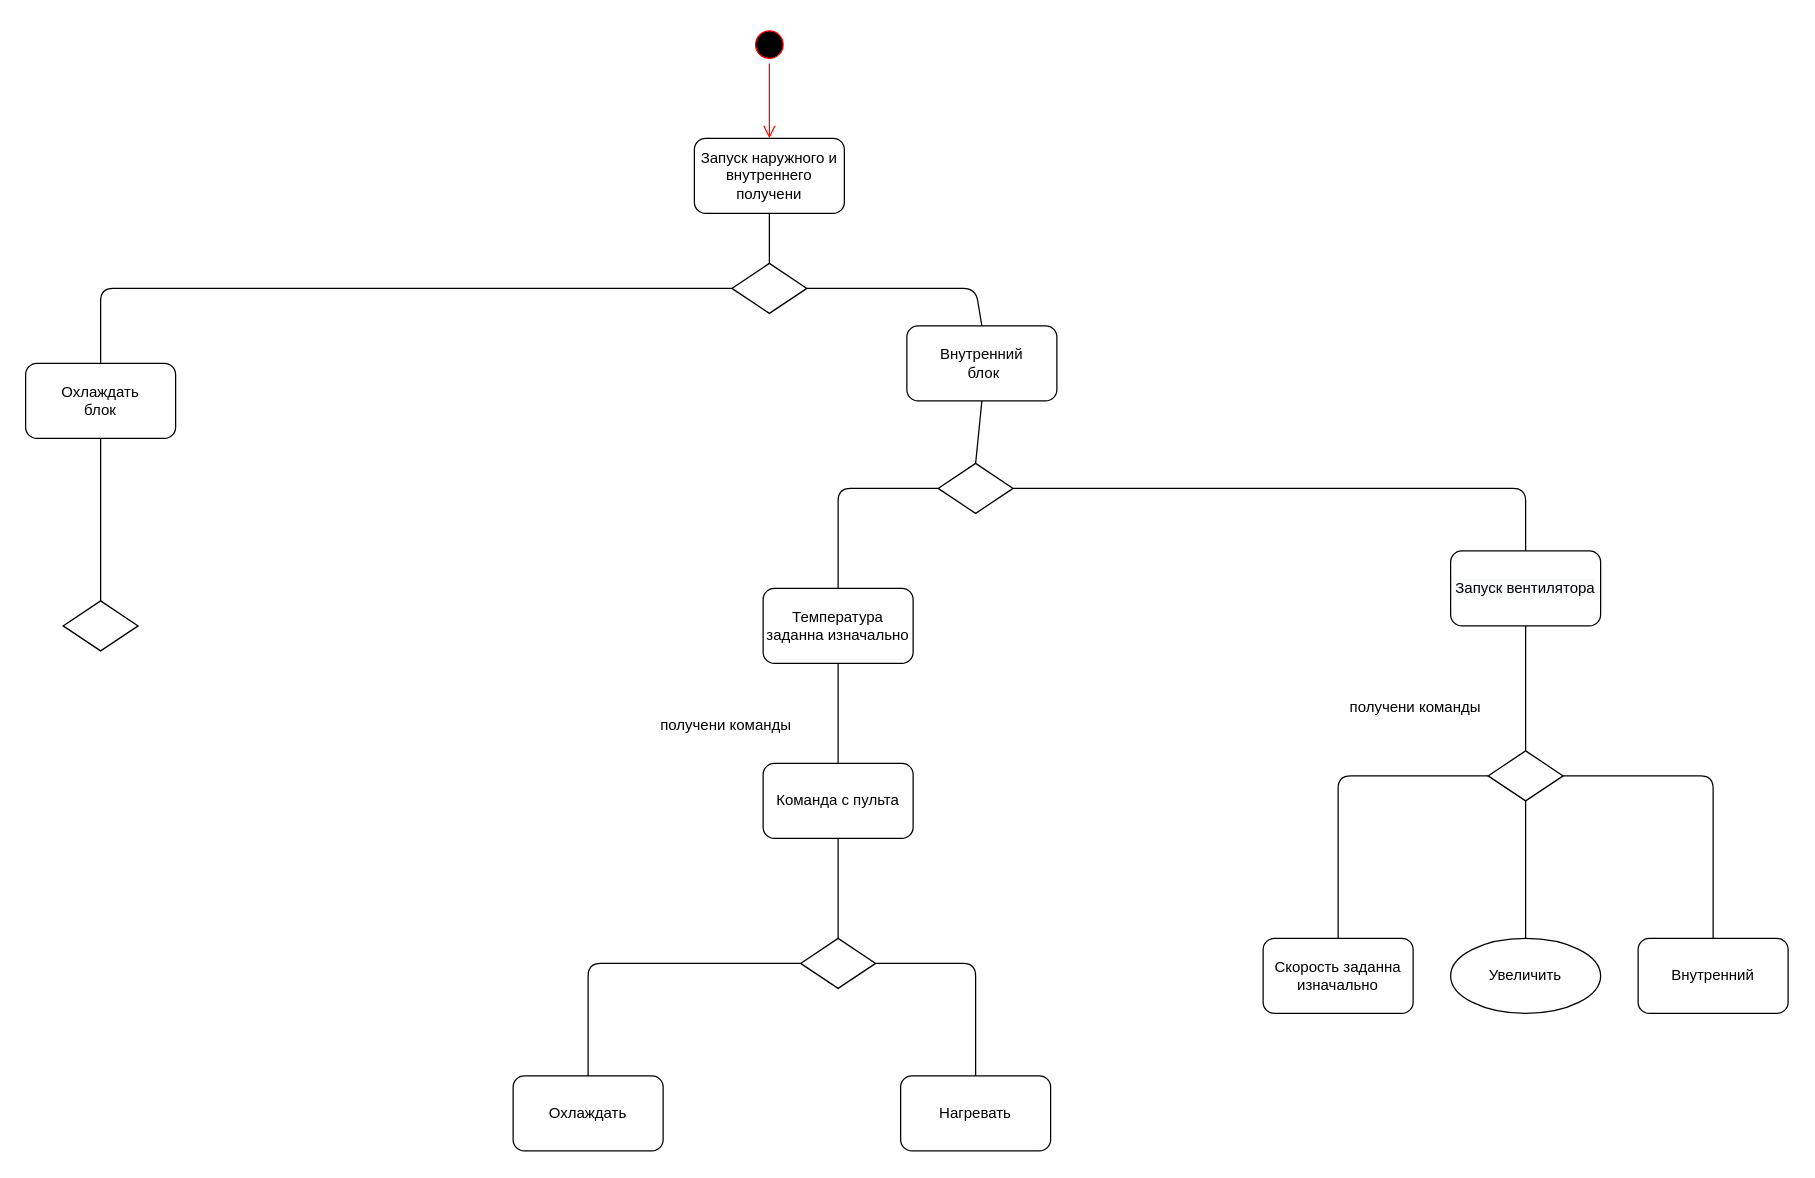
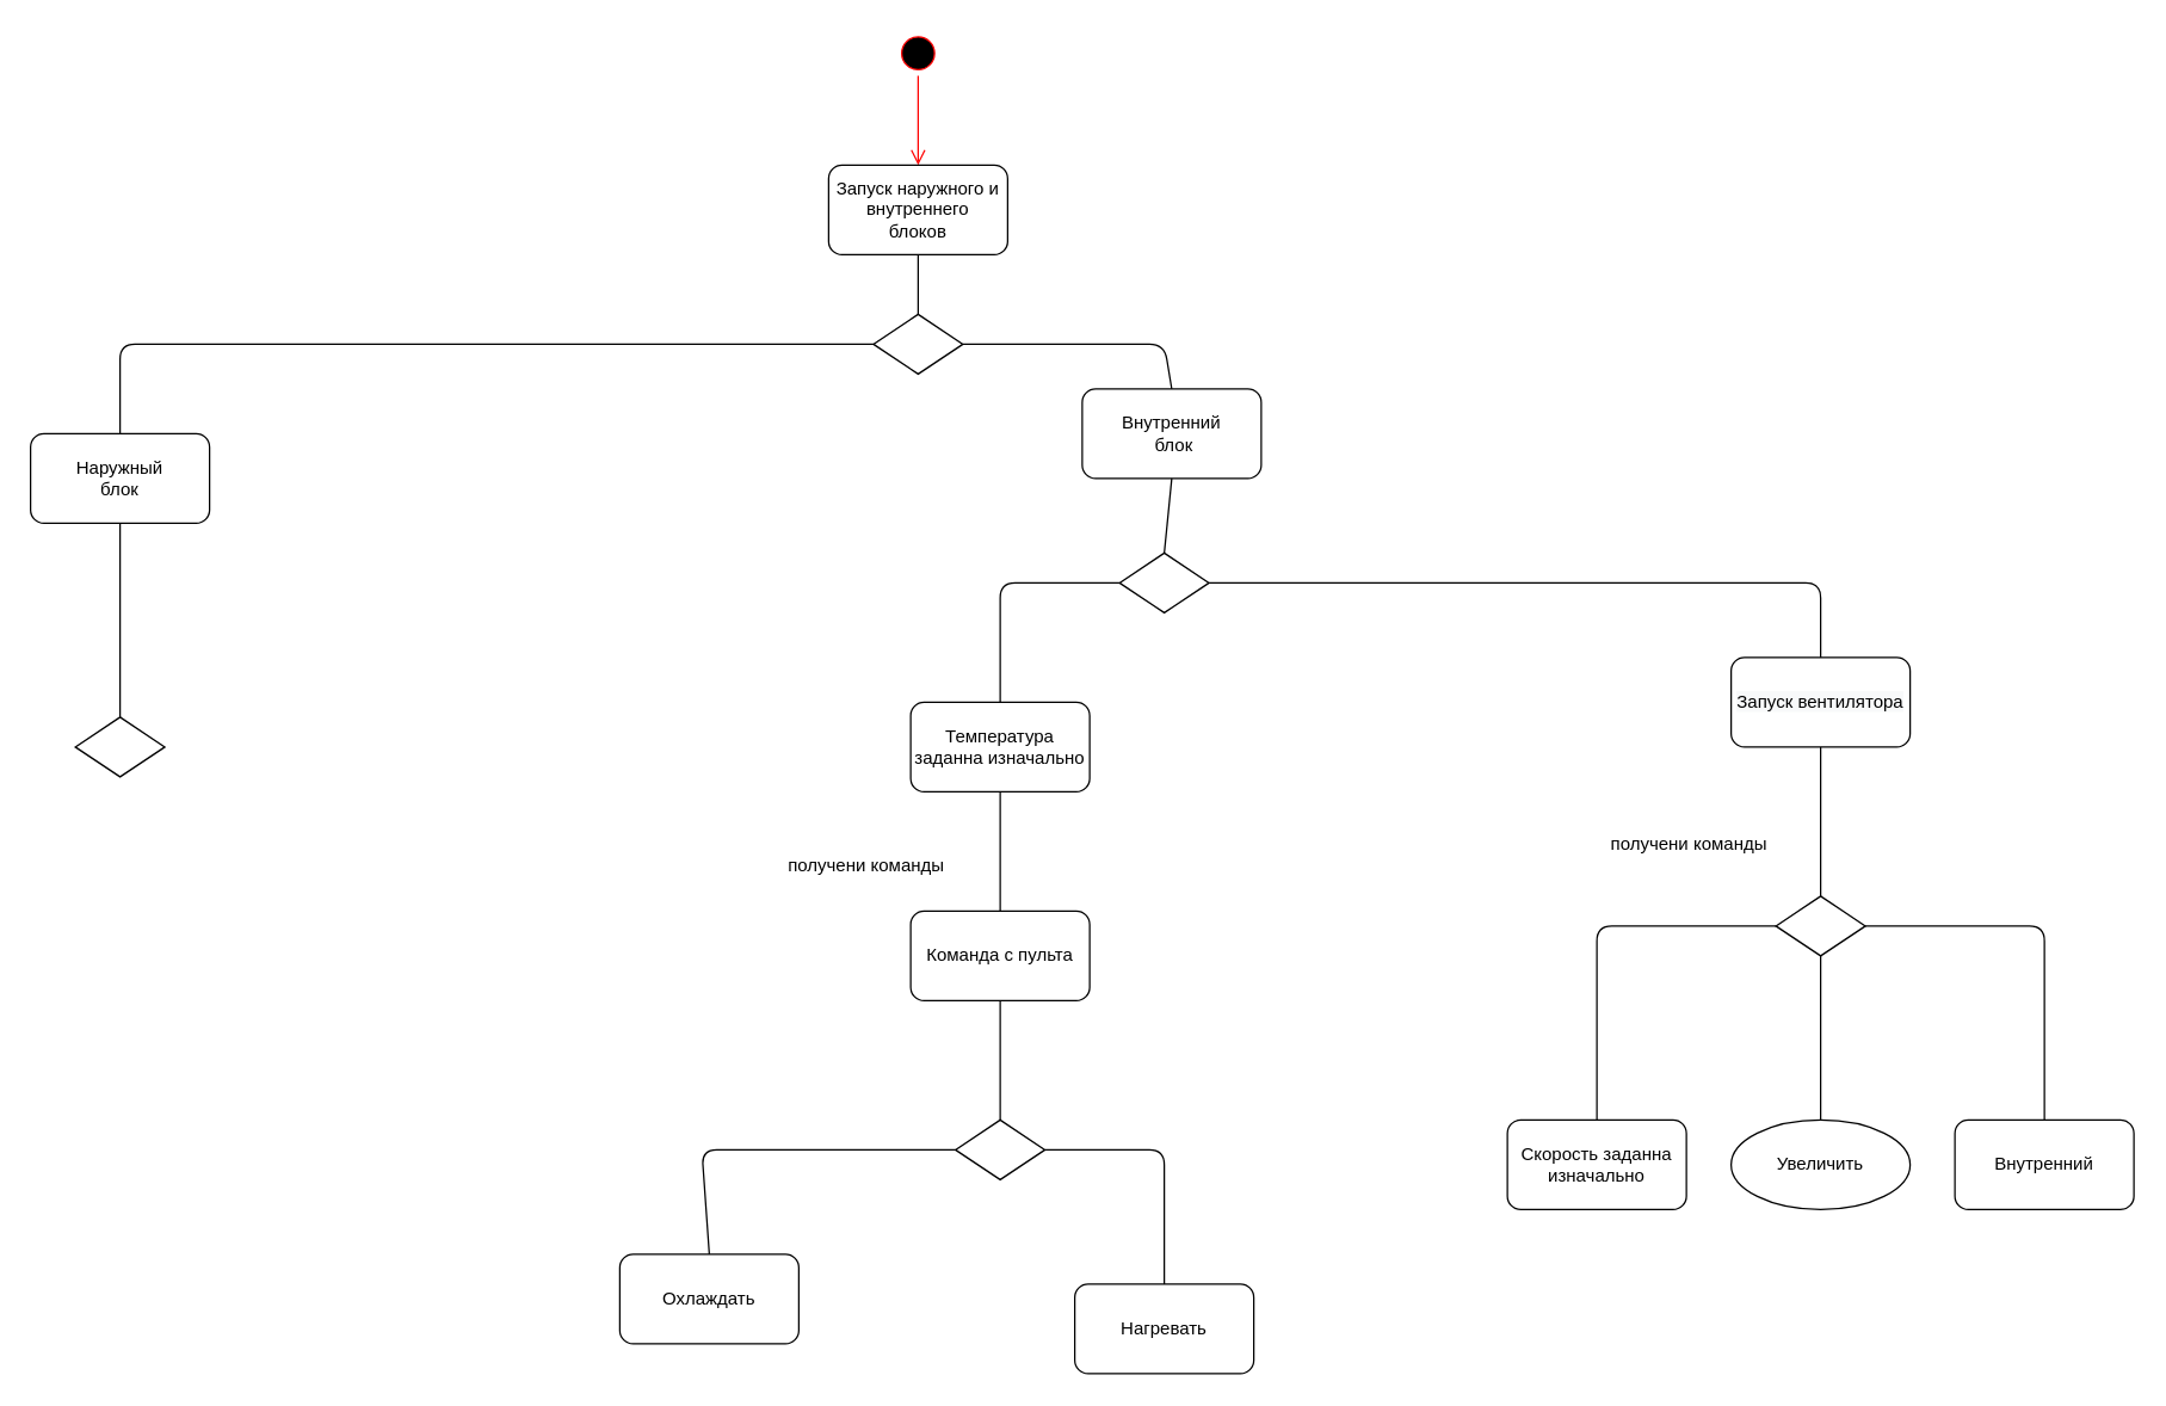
  <mxCell id="0" />
  <mxCell id="1" parent="0" />
  <mxCell id="2" value="" style="ellipse;html=1;shape=startState;fillColor=#000000;strokeColor=#ff0000;" vertex="1" parent="1"><mxGeometry x="600" y="20" width="30" height="30" as="geometry" /></mxCell>
  <mxCell id="3" value="" style="edgeStyle=orthogonalEdgeStyle;html=1;verticalAlign=bottom;endArrow=open;endSize=8;strokeColor=#ff0000;" edge="1" source="2" parent="1"><mxGeometry relative="1" as="geometry"><mxPoint x="615" y="110" as="targetPoint" /></mxGeometry></mxCell>
- <mxCell id="4" value="&lt;font style=&quot;vertical-align: inherit&quot;&gt;&lt;font style=&quot;vertical-align: inherit&quot;&gt;Запуск наружного и внутреннего&lt;br&gt;получени&lt;br&gt;&lt;/font&gt;&lt;/font&gt;" style="rounded=1;whiteSpace=wrap;html=1;" vertex="1" parent="1"><mxGeometry x="555" y="110" width="120" height="60" as="geometry" /></mxCell>
- <mxCell id="5" value="&lt;font style=&quot;vertical-align: inherit&quot;&gt;&lt;font style=&quot;vertical-align: inherit&quot;&gt;Охлаждать&lt;br&gt;блок&lt;br&gt;&lt;/font&gt;&lt;/font&gt;" style="rounded=1;whiteSpace=wrap;html=1;" vertex="1" parent="1"><mxGeometry x="20" y="290" width="120" height="60" as="geometry" /></mxCell>
+ <mxCell id="4" value="&lt;font style=&quot;vertical-align: inherit&quot;&gt;&lt;font style=&quot;vertical-align: inherit&quot;&gt;Запуск наружного и внутреннего&lt;br&gt;блоков&lt;br&gt;&lt;/font&gt;&lt;/font&gt;" style="rounded=1;whiteSpace=wrap;html=1;" vertex="1" parent="1"><mxGeometry x="555" y="110" width="120" height="60" as="geometry" /></mxCell>
+ <mxCell id="5" value="&lt;font style=&quot;vertical-align: inherit&quot;&gt;&lt;font style=&quot;vertical-align: inherit&quot;&gt;Наружный&lt;br&gt;блок&lt;br&gt;&lt;/font&gt;&lt;/font&gt;" style="rounded=1;whiteSpace=wrap;html=1;" vertex="1" parent="1"><mxGeometry x="20" y="290" width="120" height="60" as="geometry" /></mxCell>
  <mxCell id="6" value="&lt;font style=&quot;vertical-align: inherit&quot;&gt;&lt;font style=&quot;vertical-align: inherit&quot;&gt;Внутренний&lt;br&gt;&amp;nbsp;блок&lt;/font&gt;&lt;/font&gt;" style="rounded=1;whiteSpace=wrap;html=1;" vertex="1" parent="1"><mxGeometry x="725" y="260" width="120" height="60" as="geometry" /></mxCell>
  <mxCell id="7" value="" style="rhombus;whiteSpace=wrap;html=1;" vertex="1" parent="1"><mxGeometry x="585" y="210" width="60" height="40" as="geometry" /></mxCell>
  <mxCell id="8" value="" style="endArrow=none;html=1;exitX=0.5;exitY=1;exitDx=0;exitDy=0;entryX=0.5;entryY=0;entryDx=0;entryDy=0;" edge="1" parent="1" source="4" target="7"><mxGeometry width="50" height="50" relative="1" as="geometry"><mxPoint x="630" y="370" as="sourcePoint" /><mxPoint x="680" y="320" as="targetPoint" /></mxGeometry></mxCell>
  <mxCell id="9" value="" style="endArrow=none;html=1;exitX=0.5;exitY=0;exitDx=0;exitDy=0;entryX=0;entryY=0.5;entryDx=0;entryDy=0;" edge="1" parent="1" source="5" target="7"><mxGeometry width="50" height="50" relative="1" as="geometry"><mxPoint x="630" y="370" as="sourcePoint" /><mxPoint x="680" y="320" as="targetPoint" /><Array as="points"><mxPoint x="80" y="230" /><mxPoint x="280" y="230" /><mxPoint x="490" y="230" /></Array></mxGeometry></mxCell>
  <mxCell id="10" value="" style="endArrow=none;html=1;exitX=1;exitY=0.5;exitDx=0;exitDy=0;entryX=0.5;entryY=0;entryDx=0;entryDy=0;" edge="1" parent="1" source="7" target="6"><mxGeometry width="50" height="50" relative="1" as="geometry"><mxPoint x="630" y="370" as="sourcePoint" /><mxPoint x="680" y="320" as="targetPoint" /><Array as="points"><mxPoint x="780" y="230" /></Array></mxGeometry></mxCell>
  <mxCell id="11" value="&lt;font style=&quot;vertical-align: inherit&quot;&gt;&lt;font style=&quot;vertical-align: inherit&quot;&gt;Температура заданна изначально&lt;/font&gt;&lt;/font&gt;" style="rounded=1;whiteSpace=wrap;html=1;" vertex="1" parent="1"><mxGeometry x="610" y="470" width="120" height="60" as="geometry" /></mxCell>
  <mxCell id="12" value="" style="endArrow=none;html=1;entryX=0;entryY=0.5;entryDx=0;entryDy=0;exitX=0.5;exitY=0;exitDx=0;exitDy=0;" edge="1" parent="1" source="11" target="14"><mxGeometry width="50" height="50" relative="1" as="geometry"><mxPoint x="630" y="370" as="sourcePoint" /><mxPoint x="680" y="320" as="targetPoint" /><Array as="points"><mxPoint x="670" y="390" /></Array></mxGeometry></mxCell>
  <mxCell id="13" value="&#10;&#10;&lt;span style=&quot;color: rgb(0, 0, 0); font-family: helvetica; font-size: 12px; font-style: normal; font-weight: 400; letter-spacing: normal; text-align: center; text-indent: 0px; text-transform: none; word-spacing: 0px; background-color: rgb(248, 249, 250); display: inline; float: none;&quot;&gt;Запуск вентилятора&lt;/span&gt;&#10;&#10;" style="rounded=1;whiteSpace=wrap;html=1;" vertex="1" parent="1"><mxGeometry x="1160" y="440" width="120" height="60" as="geometry" /></mxCell>
  <mxCell id="14" value="" style="rhombus;whiteSpace=wrap;html=1;" vertex="1" parent="1"><mxGeometry x="750" y="370" width="60" height="40" as="geometry" /></mxCell>
  <mxCell id="15" value="" style="endArrow=none;html=1;exitX=0.5;exitY=0;exitDx=0;exitDy=0;entryX=0.5;entryY=1;entryDx=0;entryDy=0;" edge="1" parent="1" source="14" target="6"><mxGeometry width="50" height="50" relative="1" as="geometry"><mxPoint x="630" y="370" as="sourcePoint" /><mxPoint x="680" y="320" as="targetPoint" /></mxGeometry></mxCell>
  <mxCell id="16" value="" style="endArrow=none;html=1;entryX=1;entryY=0.5;entryDx=0;entryDy=0;exitX=0.5;exitY=0;exitDx=0;exitDy=0;" edge="1" parent="1" source="13" target="14"><mxGeometry width="50" height="50" relative="1" as="geometry"><mxPoint x="930" y="460" as="sourcePoint" /><mxPoint x="680" y="320" as="targetPoint" /><Array as="points"><mxPoint x="1220" y="390" /><mxPoint x="930" y="390" /></Array></mxGeometry></mxCell>
  <mxCell id="17" value="&lt;font style=&quot;vertical-align: inherit&quot;&gt;&lt;font style=&quot;vertical-align: inherit&quot;&gt;Нагревать&lt;/font&gt;&lt;/font&gt;" style="rounded=1;whiteSpace=wrap;html=1;" vertex="1" parent="1"><mxGeometry x="720" y="860" width="120" height="60" as="geometry" /></mxCell>
  <mxCell id="18" value="" style="rhombus;whiteSpace=wrap;html=1;" vertex="1" parent="1"><mxGeometry x="50" y="480" width="60" height="40" as="geometry" /></mxCell>
- <mxCell id="19" value="&lt;font style=&quot;vertical-align: inherit&quot;&gt;&lt;font style=&quot;vertical-align: inherit&quot;&gt;&lt;font style=&quot;vertical-align: inherit&quot;&gt;&lt;font style=&quot;vertical-align: inherit&quot;&gt;Охлаждать&lt;/font&gt;&lt;/font&gt;&lt;/font&gt;&lt;/font&gt;" style="rounded=1;whiteSpace=wrap;html=1;" vertex="1" parent="1"><mxGeometry x="410" y="860" width="120" height="60" as="geometry" /></mxCell>
+ <mxCell id="19" value="&lt;font style=&quot;vertical-align: inherit&quot;&gt;&lt;font style=&quot;vertical-align: inherit&quot;&gt;&lt;font style=&quot;vertical-align: inherit&quot;&gt;&lt;font style=&quot;vertical-align: inherit&quot;&gt;Охлаждать&lt;/font&gt;&lt;/font&gt;&lt;/font&gt;&lt;/font&gt;" style="rounded=1;whiteSpace=wrap;html=1;" vertex="1" parent="1"><mxGeometry x="415" y="840" width="120" height="60" as="geometry" /></mxCell>
  <mxCell id="20" value="" style="endArrow=none;html=1;exitX=0.5;exitY=0;exitDx=0;exitDy=0;entryX=0.5;entryY=1;entryDx=0;entryDy=0;" edge="1" parent="1" source="18" target="5"><mxGeometry width="50" height="50" relative="1" as="geometry"><mxPoint x="630" y="470" as="sourcePoint" /><mxPoint x="680" y="420" as="targetPoint" /></mxGeometry></mxCell>
  <mxCell id="21" value="" style="endArrow=none;html=1;entryX=0.5;entryY=1;entryDx=0;entryDy=0;" edge="1" parent="1" target="11"><mxGeometry width="50" height="50" relative="1" as="geometry"><mxPoint x="670" y="610" as="sourcePoint" /><mxPoint x="680" y="420" as="targetPoint" /></mxGeometry></mxCell>
  <mxCell id="22" value="&lt;font style=&quot;vertical-align: inherit&quot;&gt;&lt;font style=&quot;vertical-align: inherit&quot;&gt;&lt;font style=&quot;vertical-align: inherit&quot;&gt;&lt;font style=&quot;vertical-align: inherit&quot;&gt;получени команды&lt;/font&gt;&lt;/font&gt;&lt;/font&gt;&lt;/font&gt;" style="text;html=1;align=center;verticalAlign=middle;resizable=0;points=[];autosize=1;strokeColor=none;fillColor=none;" vertex="1" parent="1"><mxGeometry x="520" y="570" width="120" height="20" as="geometry" /></mxCell>
  <mxCell id="23" value="" style="endArrow=none;html=1;entryX=0.5;entryY=0;entryDx=0;entryDy=0;exitX=0;exitY=0.5;exitDx=0;exitDy=0;" edge="1" parent="1" source="35" target="19"><mxGeometry width="50" height="50" relative="1" as="geometry"><mxPoint x="640" y="770" as="sourcePoint" /><mxPoint x="680" y="410" as="targetPoint" /><Array as="points"><mxPoint x="470" y="770" /></Array></mxGeometry></mxCell>
  <mxCell id="24" value="" style="endArrow=none;html=1;entryX=0.5;entryY=0;entryDx=0;entryDy=0;exitX=1;exitY=0.5;exitDx=0;exitDy=0;" edge="1" parent="1" source="35" target="17"><mxGeometry width="50" height="50" relative="1" as="geometry"><mxPoint x="810" y="620" as="sourcePoint" /><mxPoint x="680" y="410" as="targetPoint" /><Array as="points"><mxPoint x="780" y="770" /></Array></mxGeometry></mxCell>
  <mxCell id="25" value="&lt;font style=&quot;vertical-align: inherit&quot;&gt;&lt;font style=&quot;vertical-align: inherit&quot;&gt;Скорость заданна&lt;br&gt;изначально&lt;br&gt;&lt;/font&gt;&lt;/font&gt;" style="rounded=1;whiteSpace=wrap;html=1;" vertex="1" parent="1"><mxGeometry x="1010" y="750" width="120" height="60" as="geometry" /></mxCell>
  <mxCell id="26" value="" style="rhombus;whiteSpace=wrap;html=1;" vertex="1" parent="1"><mxGeometry x="1190" y="600" width="60" height="40" as="geometry" /></mxCell>
  <mxCell id="27" value="" style="endArrow=none;html=1;exitX=0.5;exitY=1;exitDx=0;exitDy=0;entryX=0.5;entryY=0;entryDx=0;entryDy=0;" edge="1" parent="1" source="13" target="26"><mxGeometry width="50" height="50" relative="1" as="geometry"><mxPoint x="630" y="690" as="sourcePoint" /><mxPoint x="680" y="640" as="targetPoint" /></mxGeometry></mxCell>
  <mxCell id="28" value="&lt;font style=&quot;vertical-align: inherit&quot;&gt;&lt;font style=&quot;vertical-align: inherit&quot;&gt;Увеличить&lt;/font&gt;&lt;/font&gt;" style="ellipse;whiteSpace=wrap;html=1;" vertex="1" parent="1"><mxGeometry x="1160" y="750" width="120" height="60" as="geometry" /></mxCell>
  <mxCell id="29" value="&lt;font style=&quot;vertical-align: inherit&quot;&gt;&lt;font style=&quot;vertical-align: inherit&quot;&gt;Внутренний&lt;/font&gt;&lt;/font&gt;" style="rounded=1;whiteSpace=wrap;html=1;" vertex="1" parent="1"><mxGeometry x="1310" y="750" width="120" height="60" as="geometry" /></mxCell>
  <mxCell id="30" value="" style="endArrow=none;html=1;exitX=0.5;exitY=0;exitDx=0;exitDy=0;entryX=0;entryY=0.5;entryDx=0;entryDy=0;" edge="1" parent="1" source="25" target="26"><mxGeometry width="50" height="50" relative="1" as="geometry"><mxPoint x="660" y="690" as="sourcePoint" /><mxPoint x="710" y="640" as="targetPoint" /><Array as="points"><mxPoint x="1070" y="620" /></Array></mxGeometry></mxCell>
  <mxCell id="31" value="" style="endArrow=none;html=1;exitX=0.5;exitY=0;exitDx=0;exitDy=0;entryX=0.5;entryY=1;entryDx=0;entryDy=0;" edge="1" parent="1" source="28" target="26"><mxGeometry width="50" height="50" relative="1" as="geometry"><mxPoint x="660" y="690" as="sourcePoint" /><mxPoint x="710" y="640" as="targetPoint" /></mxGeometry></mxCell>
  <mxCell id="32" value="" style="endArrow=none;html=1;exitX=1;exitY=0.5;exitDx=0;exitDy=0;entryX=0.5;entryY=0;entryDx=0;entryDy=0;" edge="1" parent="1" source="26" target="29"><mxGeometry width="50" height="50" relative="1" as="geometry"><mxPoint x="660" y="690" as="sourcePoint" /><mxPoint x="710" y="640" as="targetPoint" /><Array as="points"><mxPoint x="1370" y="620" /></Array></mxGeometry></mxCell>
  <mxCell id="33" value="&lt;span&gt;&lt;font style=&quot;vertical-align: inherit&quot;&gt;&lt;font style=&quot;vertical-align: inherit&quot;&gt;получени команды&lt;/font&gt;&lt;/font&gt;&lt;/span&gt;" style="text;html=1;strokeColor=none;fillColor=none;align=center;verticalAlign=middle;whiteSpace=wrap;rounded=0;" vertex="1" parent="1"><mxGeometry x="1067" y="554.5" width="130" height="20" as="geometry" /></mxCell>
  <mxCell id="34" value="&lt;font style=&quot;vertical-align: inherit&quot;&gt;&lt;font style=&quot;vertical-align: inherit&quot;&gt;&lt;font style=&quot;vertical-align: inherit&quot;&gt;&lt;font style=&quot;vertical-align: inherit&quot;&gt;Команда с пульта&lt;/font&gt;&lt;/font&gt;&lt;/font&gt;&lt;/font&gt;" style="rounded=1;whiteSpace=wrap;html=1;" vertex="1" parent="1"><mxGeometry x="610" y="610" width="120" height="60" as="geometry" /></mxCell>
  <mxCell id="35" value="" style="rhombus;whiteSpace=wrap;html=1;" vertex="1" parent="1"><mxGeometry x="640" y="750" width="60" height="40" as="geometry" /></mxCell>
  <mxCell id="36" value="" style="endArrow=none;html=1;exitX=0.5;exitY=0;exitDx=0;exitDy=0;entryX=0.5;entryY=1;entryDx=0;entryDy=0;" edge="1" parent="1" source="35" target="34"><mxGeometry width="50" height="50" relative="1" as="geometry"><mxPoint x="660" y="800" as="sourcePoint" /><mxPoint x="670" y="680" as="targetPoint" /></mxGeometry></mxCell>
